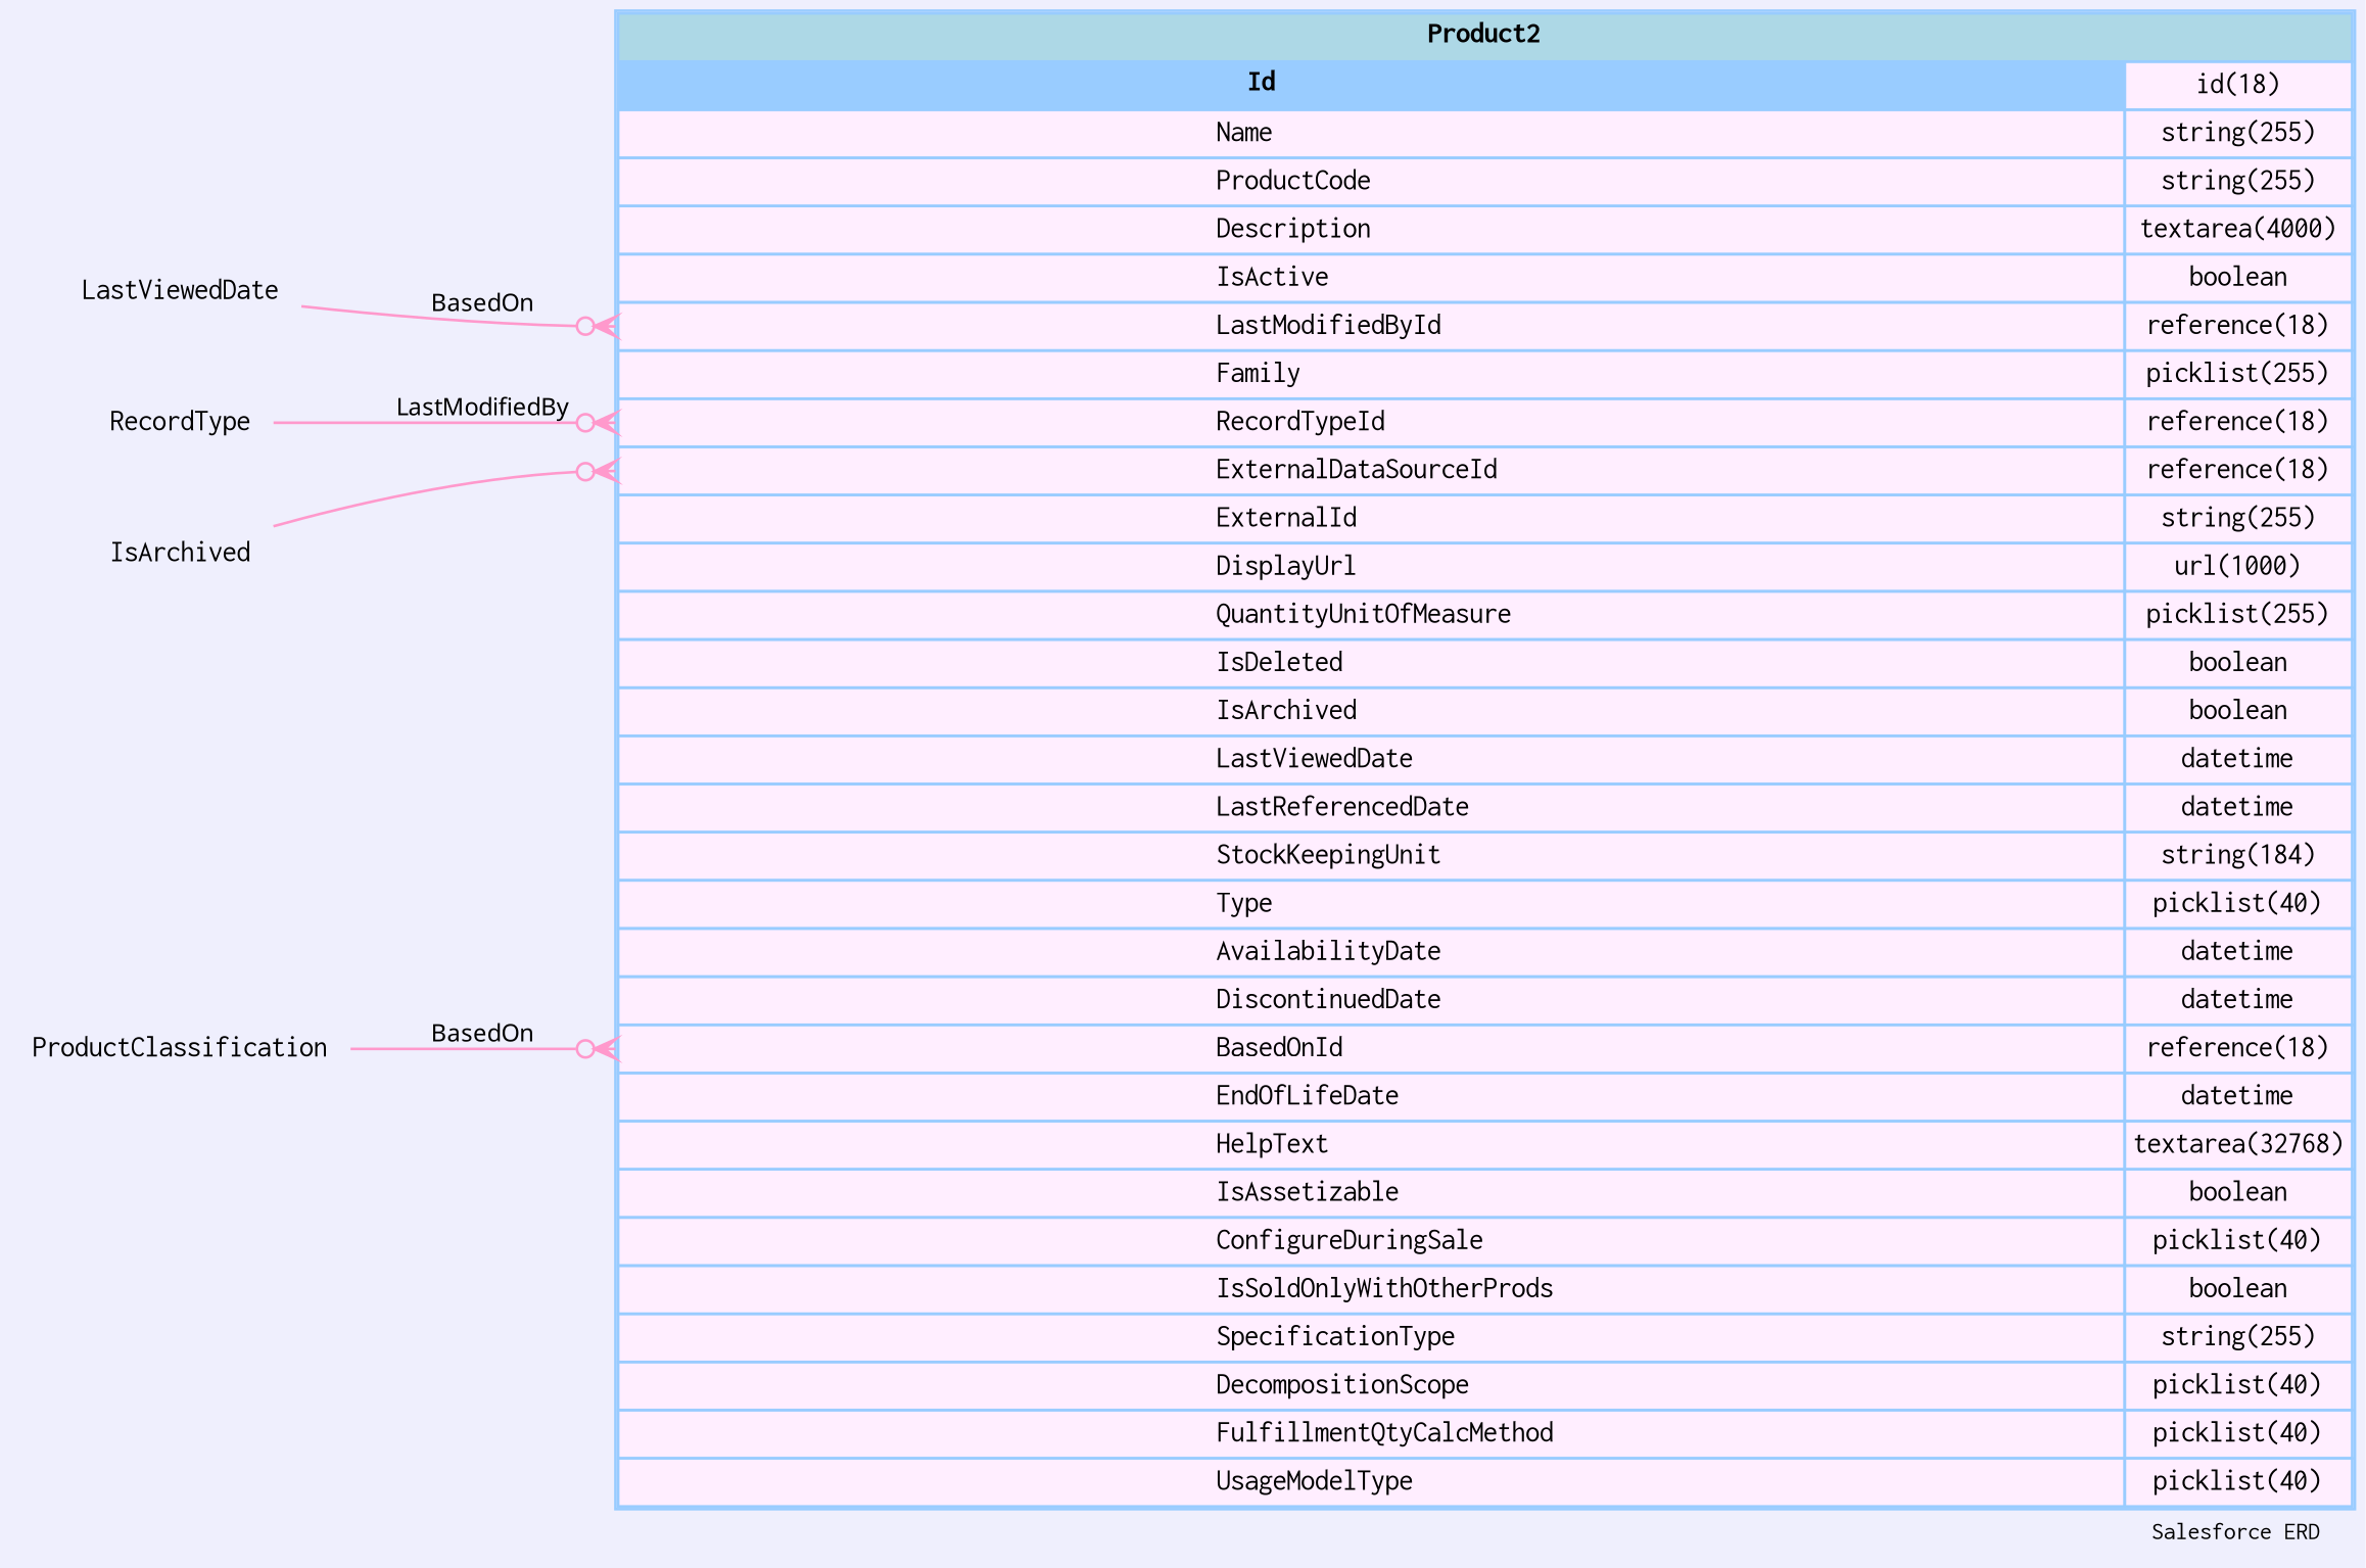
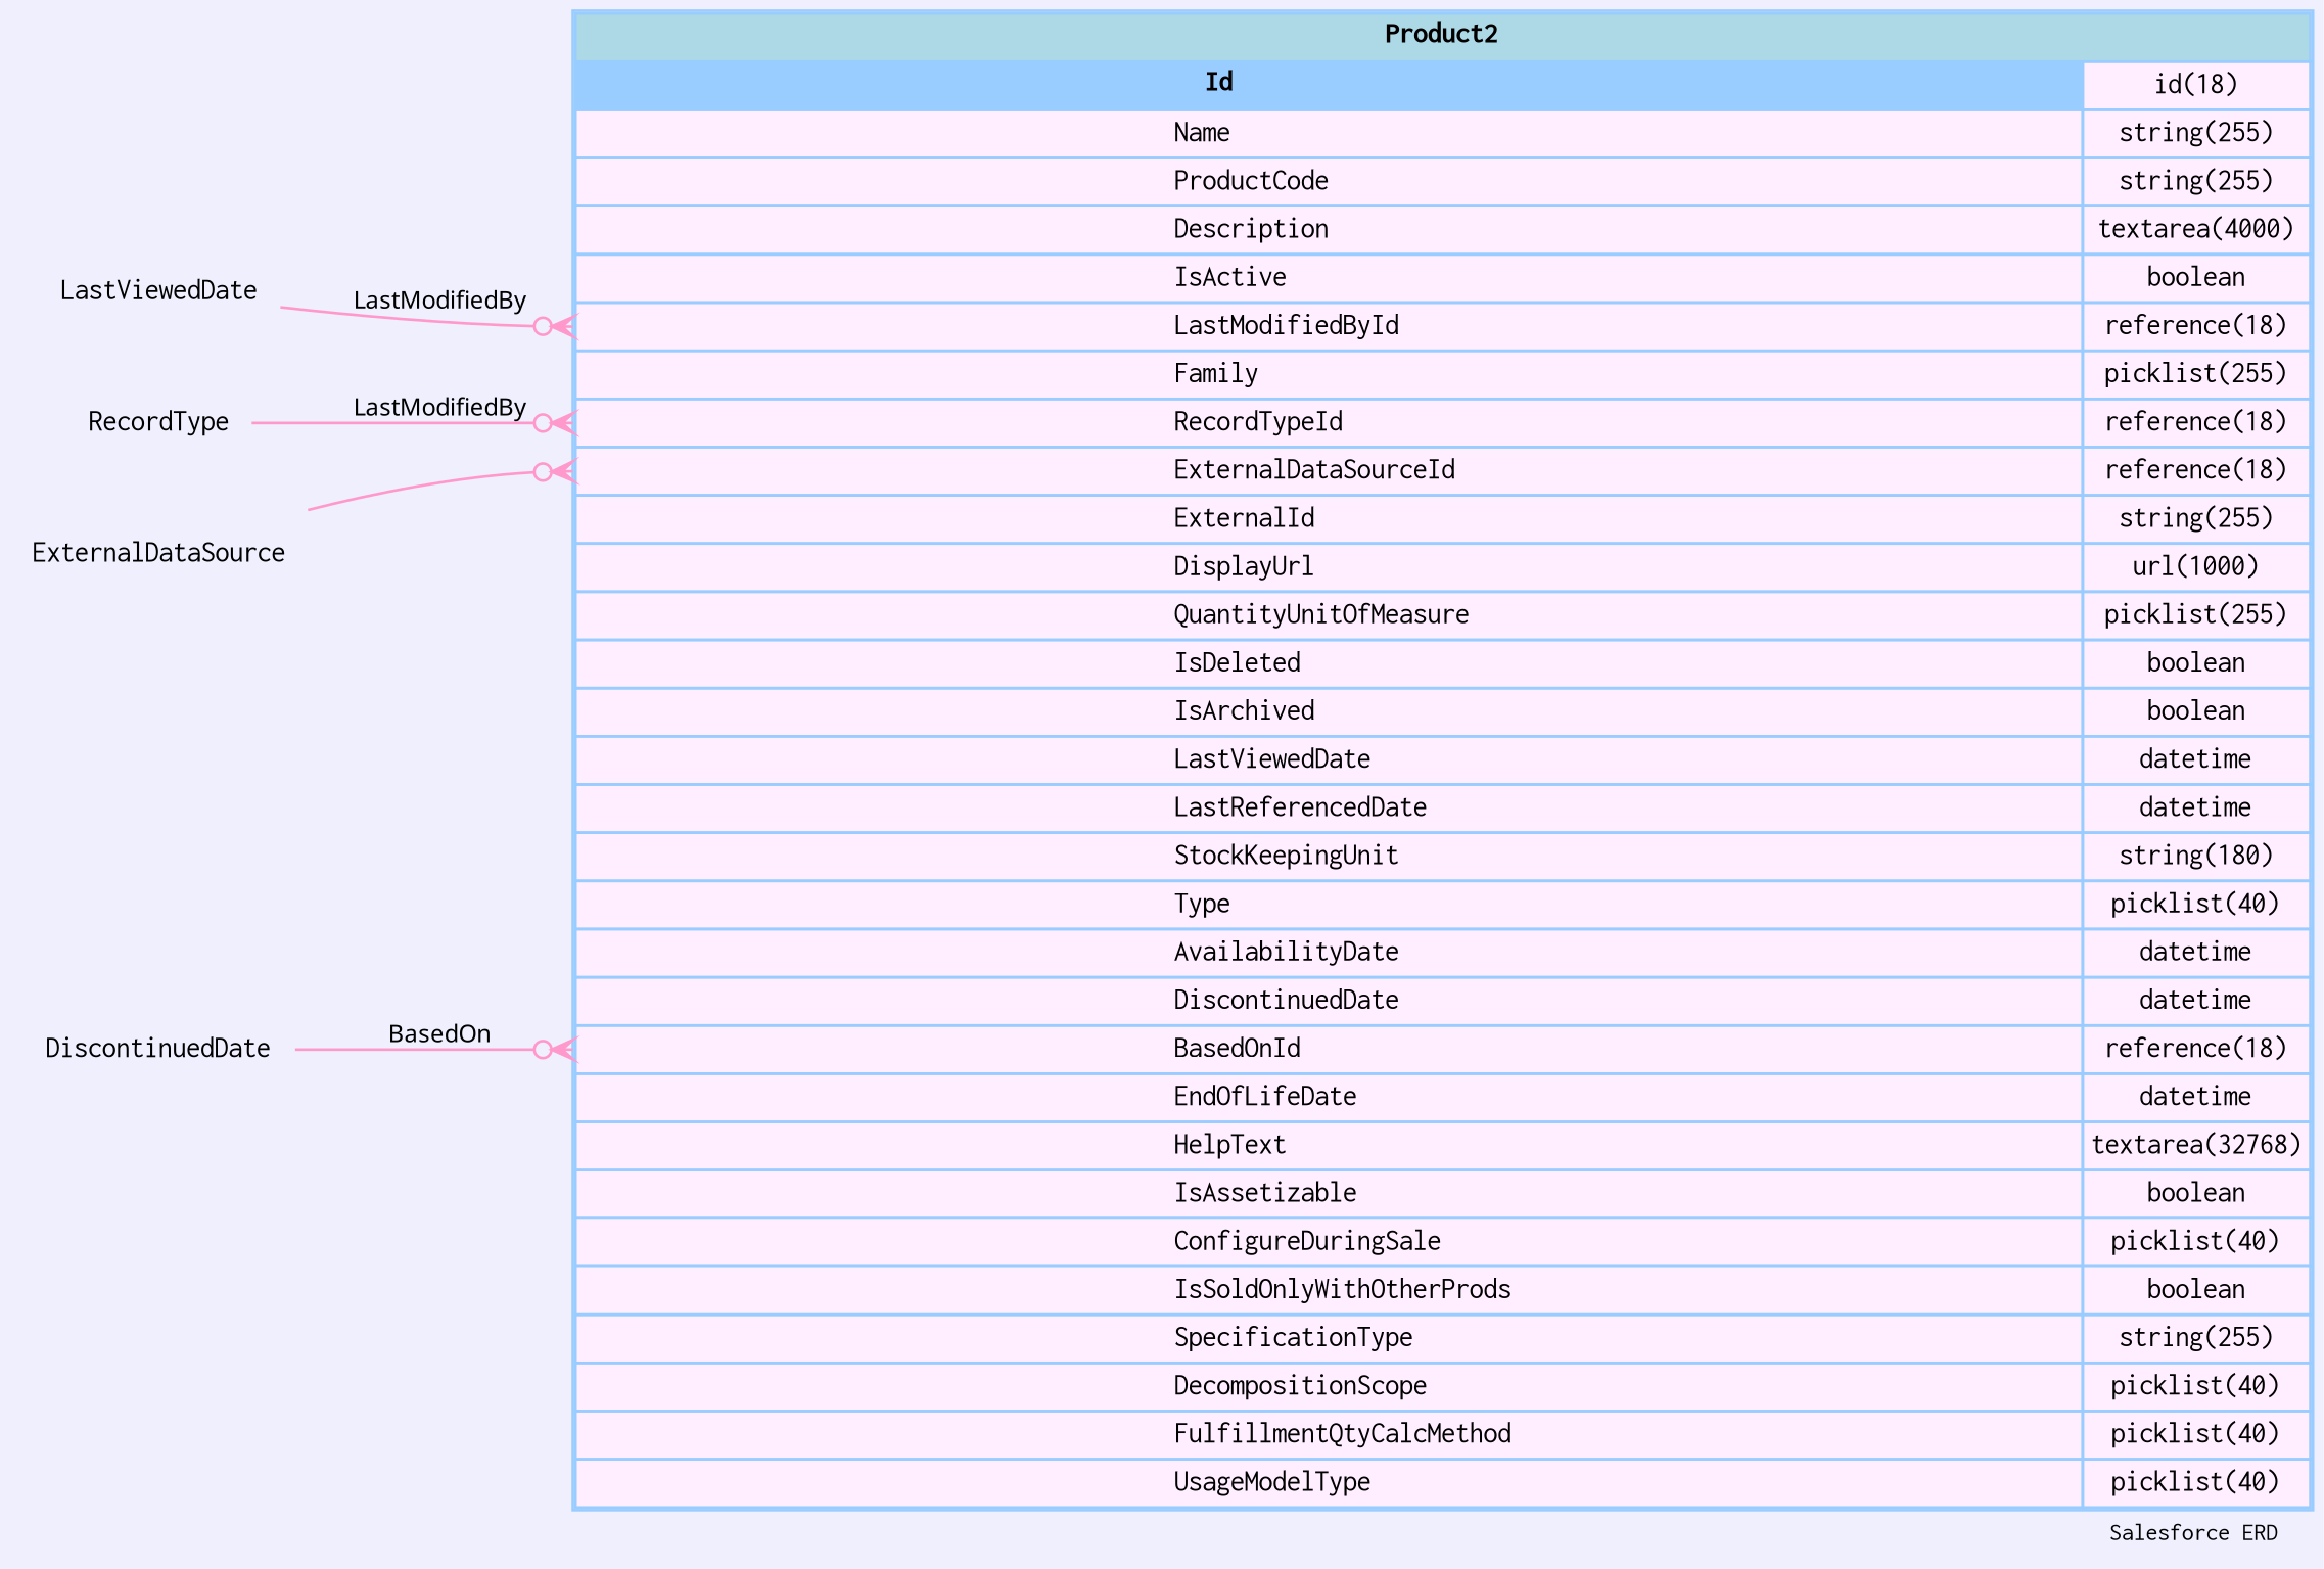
  digraph {
    bgcolor="#efeffd"
    fontname=Courier
    fontsize=9
    label="Salesforce ERD "
    labeljust=r
    nodesep=0.18
    rankdir=RL
    ranksep=0.46
    node [color="#99ccff" fontname=Courier fontsize=11 shape=plaintext]
    edge [arrowhead=none arrowsize=0.8 arrowtail=crowodot color="#ff99cc" dir=back fontname=Monaco fontsize=9 headport="Id:e"]
-   n1 [label=<                 <table border="1" cellborder="1" cellspacing="0" bgcolor="#ffeeff" >                      <tr><td colspan="3" bgcolor="lightblue"><b>Product2</b></td></tr>              <tr>                                         <td  bgcolor="#99ccff" port="Id" align="left">                                            <b>Id</b>                                         </td><td>id(18)</td></tr> <tr>                                          <td port="Name" align="left">                                          Name                                        </td><td>string(255)</td></tr> <tr>                                          <td port="ProductCode" align="left">                                          ProductCode                                        </td><td>string(255)</td></tr> <tr>                                          <td port="Description" align="left">                                          Description                                        </td><td>textarea(4000)</td></tr> <tr>                                          <td port="IsActive" align="left">                                          IsActive                                        </td><td>boolean</td></tr> <tr>                                          <td port="LastModifiedById" align="left">                                          LastModifiedById                                        </td><td>reference(18)</td></tr> <tr>                                          <td port="Family" align="left">                                          Family                                        </td><td>picklist(255)</td></tr> <tr>                                          <td port="RecordTypeId" align="left">                                          RecordTypeId                                        </td><td>reference(18)</td></tr> <tr>                                          <td port="ExternalDataSourceId" align="left">                                          ExternalDataSourceId                                        </td><td>reference(18)</td></tr> <tr>                                          <td port="ExternalId" align="left">                                          ExternalId                                        </td><td>string(255)</td></tr> <tr>                                          <td port="DisplayUrl" align="left">                                          DisplayUrl                                        </td><td>url(1000)</td></tr> <tr>                                          <td port="QuantityUnitOfMeasure" align="left">                                          QuantityUnitOfMeasure                                        </td><td>picklist(255)</td></tr> <tr>                                          <td port="IsDeleted" align="left">                                          IsDeleted                                        </td><td>boolean</td></tr> <tr>                                          <td port="IsArchived" align="left">                                          IsArchived                                        </td><td>boolean</td></tr> <tr>                                          <td port="LastViewedDate" align="left">                                          LastViewedDate                                        </td><td>datetime</td></tr> <tr>                                          <td port="LastReferencedDate" align="left">                                          LastReferencedDate                                        </td><td>datetime</td></tr> <tr>                                          <td port="StockKeepingUnit" align="left">                                          StockKeepingUnit                                        </td><td>string(184)</td></tr> <tr>                                          <td port="Type" align="left">                                          Type                                        </td><td>picklist(40)</td></tr> <tr>                                          <td port="AvailabilityDate" align="left">                                          AvailabilityDate                                        </td><td>datetime</td></tr> <tr>                                          <td port="DiscontinuedDate" align="left">                                          DiscontinuedDate                                        </td><td>datetime</td></tr> <tr>                                          <td port="BasedOnId" align="left">                                          BasedOnId                                        </td><td>reference(18)</td></tr> <tr>                                          <td port="EndOfLifeDate" align="left">                                          EndOfLifeDate                                        </td><td>datetime</td></tr> <tr>                                          <td port="HelpText" align="left">                                          HelpText                                        </td><td>textarea(32768)</td></tr> <tr>                                          <td port="IsAssetizable" align="left">                                          IsAssetizable                                        </td><td>boolean</td></tr> <tr>                                          <td port="ConfigureDuringSale" align="left">                                          ConfigureDuringSale                                        </td><td>picklist(40)</td></tr> <tr>                                          <td port="IsSoldOnlyWithOtherProds" align="left">                                          IsSoldOnlyWithOtherProds                                        </td><td>boolean</td></tr> <tr>                                          <td port="SpecificationType" align="left">                                          SpecificationType                                        </td><td>string(255)</td></tr> <tr>                                          <td port="DecompositionScope" align="left">                                          DecompositionScope                                        </td><td>picklist(40)</td></tr> <tr>                                          <td port="FulfillmentQtyCalcMethod" align="left">                                          FulfillmentQtyCalcMethod                                        </td><td>picklist(40)</td></tr> <tr>                                          <td port="UsageModelType" align="left">                                          UsageModelType                                        </td><td>picklist(40)</td></tr>                             </table>                 > margin=0 shape=none]
+   n1 [label=<                 <table border="1" cellborder="1" cellspacing="0" bgcolor="#ffeeff" >                      <tr><td colspan="3" bgcolor="lightblue"><b>Product2</b></td></tr>              <tr>                                         <td  bgcolor="#99ccff" port="Id" align="left">                                            <b>Id</b>                                         </td><td>id(18)</td></tr> <tr>                                          <td port="Name" align="left">                                          Name                                        </td><td>string(255)</td></tr> <tr>                                          <td port="ProductCode" align="left">                                          ProductCode                                        </td><td>string(255)</td></tr> <tr>                                          <td port="Description" align="left">                                          Description                                        </td><td>textarea(4000)</td></tr> <tr>                                          <td port="IsActive" align="left">                                          IsActive                                        </td><td>boolean</td></tr> <tr>                                          <td port="LastModifiedById" align="left">                                          LastModifiedById                                        </td><td>reference(18)</td></tr> <tr>                                          <td port="Family" align="left">                                          Family                                        </td><td>picklist(255)</td></tr> <tr>                                          <td port="RecordTypeId" align="left">                                          RecordTypeId                                        </td><td>reference(18)</td></tr> <tr>                                          <td port="ExternalDataSourceId" align="left">                                          ExternalDataSourceId                                        </td><td>reference(18)</td></tr> <tr>                                          <td port="ExternalId" align="left">                                          ExternalId                                        </td><td>string(255)</td></tr> <tr>                                          <td port="DisplayUrl" align="left">                                          DisplayUrl                                        </td><td>url(1000)</td></tr> <tr>                                          <td port="QuantityUnitOfMeasure" align="left">                                          QuantityUnitOfMeasure                                        </td><td>picklist(255)</td></tr> <tr>                                          <td port="IsDeleted" align="left">                                          IsDeleted                                        </td><td>boolean</td></tr> <tr>                                          <td port="IsArchived" align="left">                                          IsArchived                                        </td><td>boolean</td></tr> <tr>                                          <td port="LastViewedDate" align="left">                                          LastViewedDate                                        </td><td>datetime</td></tr> <tr>                                          <td port="LastReferencedDate" align="left">                                          LastReferencedDate                                        </td><td>datetime</td></tr> <tr>                                          <td port="StockKeepingUnit" align="left">                                          StockKeepingUnit                                        </td><td>string(180)</td></tr> <tr>                                          <td port="Type" align="left">                                          Type                                        </td><td>picklist(40)</td></tr> <tr>                                          <td port="AvailabilityDate" align="left">                                          AvailabilityDate                                        </td><td>datetime</td></tr> <tr>                                          <td port="DiscontinuedDate" align="left">                                          DiscontinuedDate                                        </td><td>datetime</td></tr> <tr>                                          <td port="BasedOnId" align="left">                                          BasedOnId                                        </td><td>reference(18)</td></tr> <tr>                                          <td port="EndOfLifeDate" align="left">                                          EndOfLifeDate                                        </td><td>datetime</td></tr> <tr>                                          <td port="HelpText" align="left">                                          HelpText                                        </td><td>textarea(32768)</td></tr> <tr>                                          <td port="IsAssetizable" align="left">                                          IsAssetizable                                        </td><td>boolean</td></tr> <tr>                                          <td port="ConfigureDuringSale" align="left">                                          ConfigureDuringSale                                        </td><td>picklist(40)</td></tr> <tr>                                          <td port="IsSoldOnlyWithOtherProds" align="left">                                          IsSoldOnlyWithOtherProds                                        </td><td>boolean</td></tr> <tr>                                          <td port="SpecificationType" align="left">                                          SpecificationType                                        </td><td>string(255)</td></tr> <tr>                                          <td port="DecompositionScope" align="left">                                          DecompositionScope                                        </td><td>picklist(40)</td></tr> <tr>                                          <td port="FulfillmentQtyCalcMethod" align="left">                                          FulfillmentQtyCalcMethod                                        </td><td>picklist(40)</td></tr> <tr>                                          <td port="UsageModelType" align="left">                                          UsageModelType                                        </td><td>picklist(40)</td></tr>                             </table>                 > margin=0 shape=none]
    n2 [label=LastViewedDate]
    RecordType
-   ExternalDataSource [label=IsArchived]
-   ProductClassification
-   n1 -> n2 [label=BasedOn tailport="LastModifiedById:w"]
+   ExternalDataSource
+   ProductClassification [label=DiscontinuedDate]
+   n1 -> n2 [label=LastModifiedBy tailport="LastModifiedById:w"]
    n1 -> RecordType [label=LastModifiedBy tailport="RecordTypeId:w"]
    n1 -> ExternalDataSource [tailport="ExternalDataSourceId:w"]
    n1 -> ProductClassification [label=BasedOn tailport="BasedOnId:w"]
  }
